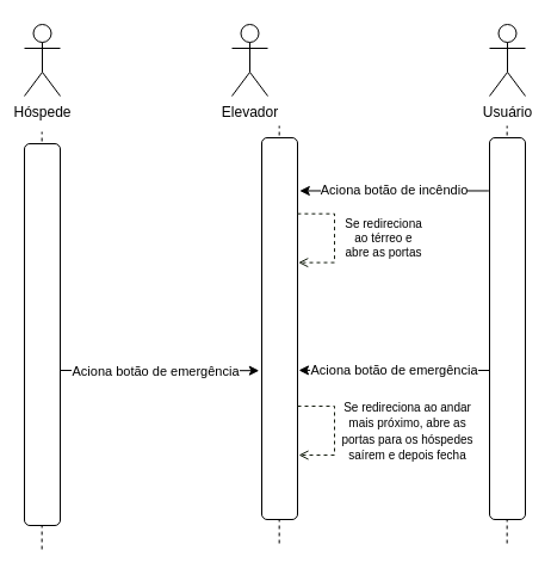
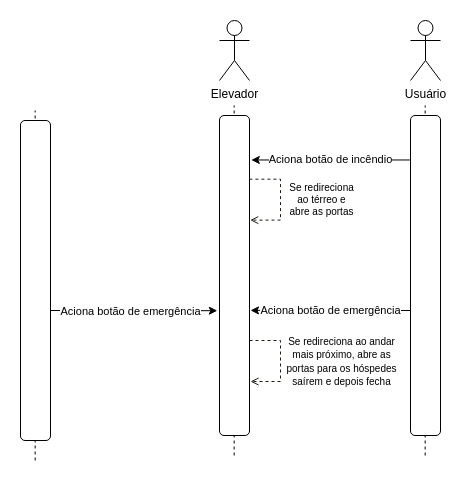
  <mxCell id="0" />
  <mxCell id="1" parent="0" />
- <mxCell id="2" value="Hóspede" style="shape=umlActor;verticalLabelPosition=bottom;verticalAlign=top;html=1;outlineConnect=0;" vertex="1" parent="1"><mxGeometry x="20" y="20" width="30" height="60" as="geometry" /></mxCell>
- <mxCell id="3" value="Elevador" style="shape=umlActor;verticalLabelPosition=bottom;verticalAlign=top;html=1;outlineConnect=0;" vertex="1" parent="1"><mxGeometry x="194" y="20" width="30" height="60" as="geometry" /></mxCell>
+ <mxCell id="3" value="Elevador" style="shape=umlActor;verticalLabelPosition=bottom;verticalAlign=top;html=1;outlineConnect=0;" vertex="1" parent="1"><mxGeometry x="219" y="20" width="30" height="60" as="geometry" /></mxCell>
  <mxCell id="4" value="Usuário" style="shape=umlActor;verticalLabelPosition=bottom;verticalAlign=top;html=1;outlineConnect=0;" vertex="1" parent="1"><mxGeometry x="410" y="20" width="30" height="60" as="geometry" /></mxCell>
  <mxCell id="5" value="" style="endArrow=none;dashed=1;html=1;rounded=0;" edge="1" parent="1"><mxGeometry width="50" height="50" relative="1" as="geometry"><mxPoint x="34.66" y="460" as="sourcePoint" /><mxPoint x="34.66" y="110" as="targetPoint" /></mxGeometry></mxCell>
  <mxCell id="6" value="" style="rounded=1;whiteSpace=wrap;html=1;" vertex="1" parent="1"><mxGeometry x="20" y="120" width="30" height="320" as="geometry" /></mxCell>
  <mxCell id="7" value="" style="endArrow=none;dashed=1;html=1;rounded=0;" edge="1" parent="1"><mxGeometry width="50" height="50" relative="1" as="geometry"><mxPoint x="233.66" y="455" as="sourcePoint" /><mxPoint x="233.66" y="105" as="targetPoint" /></mxGeometry></mxCell>
  <mxCell id="8" value="" style="rounded=1;whiteSpace=wrap;html=1;" vertex="1" parent="1"><mxGeometry x="219" y="115" width="30" height="320" as="geometry" /></mxCell>
  <mxCell id="9" value="" style="endArrow=none;dashed=1;html=1;rounded=0;" edge="1" parent="1"><mxGeometry width="50" height="50" relative="1" as="geometry"><mxPoint x="424.66" y="455" as="sourcePoint" /><mxPoint x="424.66" y="105" as="targetPoint" /></mxGeometry></mxCell>
  <mxCell id="10" value="" style="rounded=1;whiteSpace=wrap;html=1;" vertex="1" parent="1"><mxGeometry x="410" y="115" width="30" height="320" as="geometry" /></mxCell>
  <mxCell id="11" value="Aciona botão de incêndio" style="endArrow=classic;html=1;rounded=0;entryX=1.06;entryY=0.139;entryDx=0;entryDy=0;entryPerimeter=0;exitX=-0.021;exitY=0.139;exitDx=0;exitDy=0;exitPerimeter=0;" edge="1" parent="1" source="10" target="8"><mxGeometry width="50" height="50" relative="1" as="geometry"><mxPoint x="340" y="170" as="sourcePoint" /><mxPoint x="390" y="120" as="targetPoint" /></mxGeometry></mxCell>
  <mxCell id="12" style="edgeStyle=orthogonalEdgeStyle;rounded=0;orthogonalLoop=1;jettySize=auto;html=1;exitX=0.997;exitY=0.199;exitDx=0;exitDy=0;entryX=1.024;entryY=0.327;entryDx=0;entryDy=0;entryPerimeter=0;exitPerimeter=0;dashed=1;endArrow=open;endFill=0;fillColor=#d5e8d4;strokeColor=#161F11;" edge="1" parent="1" source="8" target="8"><mxGeometry relative="1" as="geometry"><Array as="points"><mxPoint x="280" y="179" /><mxPoint x="280" y="220" /></Array></mxGeometry></mxCell>
  <mxCell id="13" value="&lt;font style=&quot;font-size: 10px;&quot;&gt;Se redireciona&lt;/font&gt;&lt;div style=&quot;font-size: 10px;&quot;&gt;&lt;font style=&quot;font-size: 10px;&quot;&gt;ao térreo e&lt;/font&gt;&lt;/div&gt;&lt;div style=&quot;font-size: 10px;&quot;&gt;&lt;font style=&quot;font-size: 10px;&quot;&gt;abre as portas&lt;/font&gt;&lt;/div&gt;" style="edgeLabel;html=1;align=center;verticalAlign=middle;resizable=0;points=[];" vertex="1" connectable="0" parent="12"><mxGeometry x="-0.002" y="2" relative="1" as="geometry"><mxPoint x="38" as="offset" /></mxGeometry></mxCell>
  <mxCell id="14" value="" style="endArrow=classic;html=1;rounded=0;entryX=-0.073;entryY=0.61;entryDx=0;entryDy=0;entryPerimeter=0;" edge="1" parent="1" target="8"><mxGeometry width="50" height="50" relative="1" as="geometry"><mxPoint x="50" y="310" as="sourcePoint" /><mxPoint x="130" y="270" as="targetPoint" /></mxGeometry></mxCell>
  <mxCell id="15" value="Aciona botão de emergência" style="edgeLabel;html=1;align=center;verticalAlign=middle;resizable=0;points=[];" vertex="1" connectable="0" parent="14"><mxGeometry x="0.093" relative="1" as="geometry"><mxPoint x="-11" as="offset" /></mxGeometry></mxCell>
  <mxCell id="16" value="Aciona botão de emergência" style="endArrow=classic;html=1;rounded=0;entryX=1.033;entryY=0.609;entryDx=0;entryDy=0;entryPerimeter=0;exitX=-0.021;exitY=0.139;exitDx=0;exitDy=0;exitPerimeter=0;" edge="1" parent="1" target="8"><mxGeometry x="-0.0" width="50" height="50" relative="1" as="geometry"><mxPoint x="410" y="310" as="sourcePoint" /><mxPoint x="252" y="310" as="targetPoint" /><mxPoint as="offset" /></mxGeometry></mxCell>
  <mxCell id="17" style="edgeStyle=orthogonalEdgeStyle;rounded=0;orthogonalLoop=1;jettySize=auto;html=1;exitX=0.997;exitY=0.199;exitDx=0;exitDy=0;entryX=1.024;entryY=0.327;entryDx=0;entryDy=0;entryPerimeter=0;exitPerimeter=0;dashed=1;endArrow=open;endFill=0;fillColor=#d5e8d4;strokeColor=#161F11;" edge="1" parent="1"><mxGeometry relative="1" as="geometry"><mxPoint x="249" y="340" as="sourcePoint" /><mxPoint x="250" y="381" as="targetPoint" /><Array as="points"><mxPoint x="280" y="340" /><mxPoint x="280" y="381" /></Array></mxGeometry></mxCell>
  <mxCell id="18" value="&lt;span style=&quot;font-size: 10px;&quot;&gt;Se redireciona ao andar&lt;/span&gt;&lt;div&gt;&lt;span style=&quot;font-size: 10px;&quot;&gt;mais próximo, abre as&lt;/span&gt;&lt;/div&gt;&lt;div&gt;&lt;span style=&quot;font-size: 10px;&quot;&gt;portas para os hóspedes&lt;/span&gt;&lt;/div&gt;&lt;div&gt;&lt;span style=&quot;font-size: 10px;&quot;&gt;saírem e depois fecha&lt;/span&gt;&lt;/div&gt;" style="edgeLabel;html=1;align=center;verticalAlign=middle;resizable=0;points=[];" vertex="1" connectable="0" parent="17"><mxGeometry x="-0.002" y="2" relative="1" as="geometry"><mxPoint x="58" as="offset" /></mxGeometry></mxCell>
